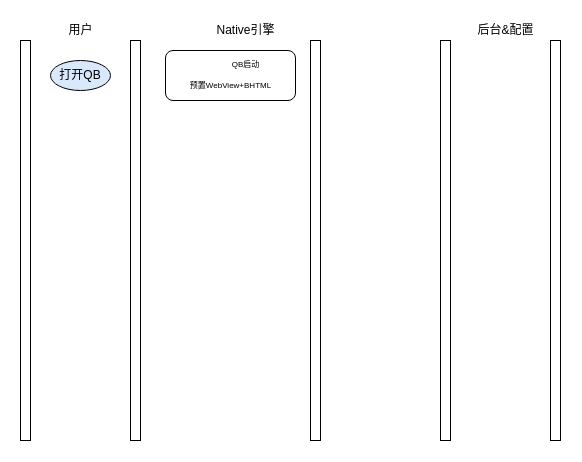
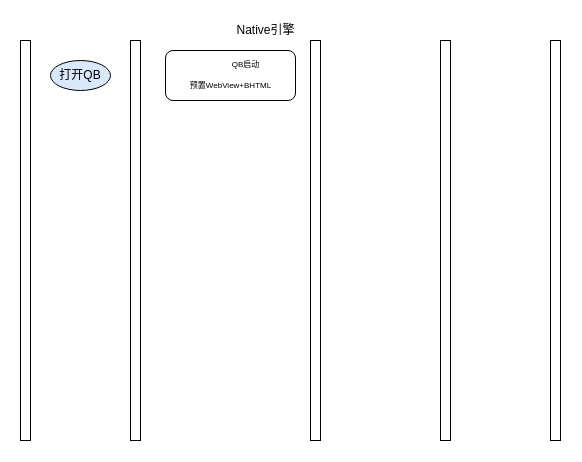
  <mxCell id="0" />
  <mxCell id="1" parent="0" />
  <mxCell id="2" value="Untitled Layer" parent="0" />
  <mxCell id="3" value="" style="points=[];perimeter=orthogonalPerimeter;rounded=0;shadow=0;strokeWidth=1;" vertex="1" parent="2"><mxGeometry x="20" y="40" width="10" height="400" as="geometry" /></mxCell>
  <mxCell id="4" value="" style="points=[];perimeter=orthogonalPerimeter;rounded=0;shadow=0;strokeWidth=1;" vertex="1" parent="2"><mxGeometry x="130" y="40" width="10" height="400" as="geometry" /></mxCell>
  <mxCell id="5" value="" style="points=[];perimeter=orthogonalPerimeter;rounded=0;shadow=0;strokeWidth=1;" vertex="1" parent="2"><mxGeometry x="310" y="40" width="10" height="400" as="geometry" /></mxCell>
  <mxCell id="6" value="" style="points=[];perimeter=orthogonalPerimeter;rounded=0;shadow=0;strokeWidth=1;" vertex="1" parent="2"><mxGeometry x="440" y="40" width="10" height="400" as="geometry" /></mxCell>
  <mxCell id="7" value="" style="points=[];perimeter=orthogonalPerimeter;rounded=0;shadow=0;strokeWidth=1;" vertex="1" parent="2"><mxGeometry x="550" y="40" width="10" height="400" as="geometry" /></mxCell>
- <mxCell id="8" value="用户" style="text;html=1;align=center;verticalAlign=middle;resizable=0;points=[];autosize=1;strokeColor=none;fillColor=none;" vertex="1" parent="2"><mxGeometry x="60" y="20" width="40" height="20" as="geometry" /></mxCell>
- <mxCell id="9" value="Native引擎" style="text;html=1;align=center;verticalAlign=middle;resizable=0;points=[];autosize=1;strokeColor=none;fillColor=none;" vertex="1" parent="2"><mxGeometry x="210" y="20" width="70" height="20" as="geometry" /></mxCell>
- <mxCell id="10" value="后台&amp;amp;配置" style="text;html=1;align=center;verticalAlign=middle;resizable=0;points=[];autosize=1;strokeColor=none;fillColor=none;" vertex="1" parent="2"><mxGeometry x="470" y="20" width="70" height="20" as="geometry" /></mxCell>
+ <mxCell id="9" value="Native引擎" style="text;html=1;align=center;verticalAlign=middle;resizable=0;points=[];autosize=1;strokeColor=none;fillColor=none;" vertex="1" parent="2"><mxGeometry x="230" y="20" width="70" height="20" as="geometry" /></mxCell>
  <mxCell id="11" value="打开QB" style="ellipse;whiteSpace=wrap;html=1;fillColor=#dae8fc;" vertex="1" parent="2"><mxGeometry x="50" y="60" width="60" height="30" as="geometry" /></mxCell>
  <mxCell id="12" value="" style="rounded=1;whiteSpace=wrap;html=1;" vertex="1" parent="2"><mxGeometry x="165" y="50" width="130" height="50" as="geometry" /></mxCell>
  <mxCell id="13" value="QB启动&lt;br style=&quot;font-size: 8px;&quot;&gt;" style="text;html=1;align=center;verticalAlign=middle;resizable=0;points=[];autosize=1;strokeColor=none;fillColor=none;fontSize=8;" vertex="1" parent="2"><mxGeometry x="215" y="54" width="60" height="20" as="geometry" /></mxCell>
  <mxCell id="14" value="预置WebView+BHTML" style="text;html=1;align=center;verticalAlign=middle;resizable=0;points=[];autosize=1;strokeColor=none;fillColor=none;fontSize=8;spacing=-1;" vertex="1" parent="2"><mxGeometry x="160" y="80" width="140" height="10" as="geometry" /></mxCell>
